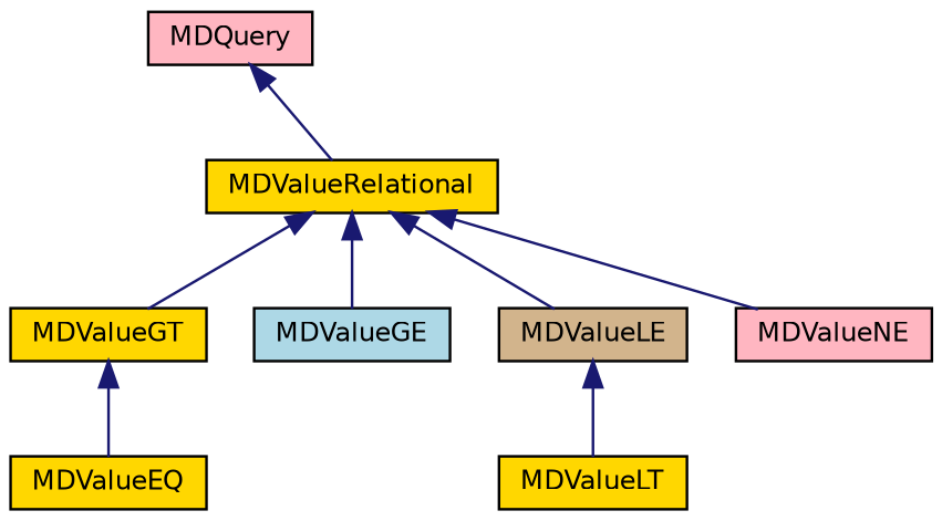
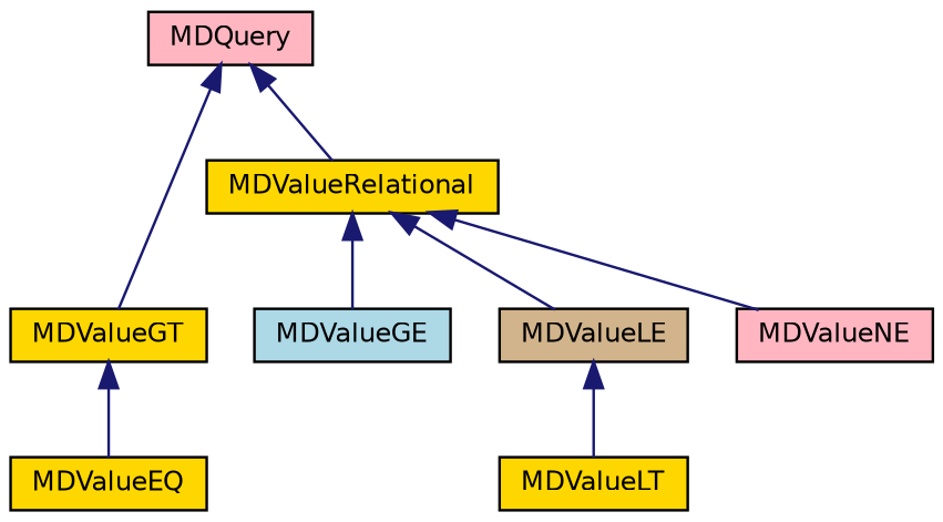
  digraph {
    node [color=black fillcolor=gold fontname=Helvetica fontsize=10 shape=record style=filled]
    edge [color=midnightblue dir=back fontname=Helvetica fontsize=10 labelfontname=Helvetica labelfontsize=10 style=solid]
    n1 [fontcolor=black height=0.2 label=MDValueRelational width=0.4]
    n2 [fillcolor=lightblue height=0.2 label=MDValueGE width=0.4]
    n3 [height=0.2 label=MDValueGT width=0.4]
    n4 [fillcolor=tan height=0.2 label=MDValueLE width=0.4]
    n5 [fillcolor=lightpink height=0.2 label=MDValueNE width=0.4]
    n6 [height=0.2 label=MDValueEQ width=0.4]
    n7 [height=0.2 label=MDValueLT width=0.4]
    n8 [fillcolor=lightpink height=0.2 label=MDQuery width=0.4]
    n1 -> n2
-   n1 -> n3
+   n8 -> n3
    n1 -> n4
    n1 -> n5
    n3 -> n6
    n4 -> n7
    n8 -> n1
  }
